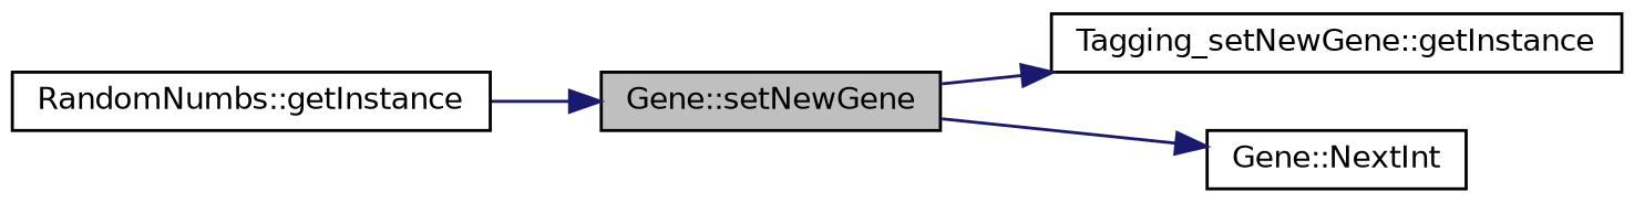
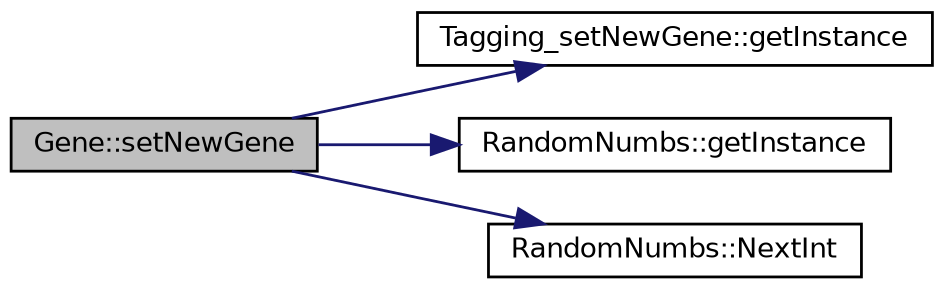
  digraph {
    rankdir=LR
    node [color=black fillcolor=white fontname=Helvetica fontsize=10 shape=record style=filled]
    edge [color=midnightblue fontname=Helvetica fontsize=10 labelfontname=Helvetica labelfontsize=10 style=solid]
    n1 [fillcolor=grey75 fontcolor=black height=0.2 label="Gene::setNewGene" width=0.4]
    n2 [height=0.2 label="Tagging_setNewGene::getInstance" width=0.4]
    n3 [height=0.2 label="RandomNumbs::getInstance" width=0.4]
-   n4 [height=0.2 label="Gene::NextInt" width=0.4]
+   n4 [height=0.2 label="RandomNumbs::NextInt" width=0.4]
    n1 -> n2
-   n3 -> n1
+   n1 -> n3
    n1 -> n4
  }
